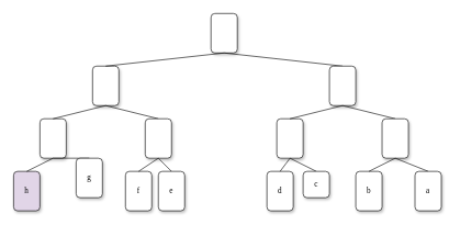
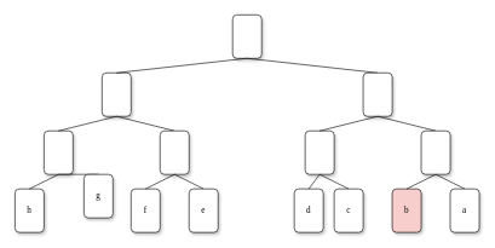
  <mxCell id="0" />
  <mxCell id="1" parent="0" />
  <mxCell id="2" value="" style="whiteSpace=wrap;html=1;rounded=1;shadow=1;labelBackgroundColor=none;strokeWidth=1;fontFamily=Verdana;fontSize=12;align=center;" vertex="1" parent="1"><mxGeometry x="320" y="20" width="40" height="60" as="geometry" /></mxCell>
  <mxCell id="3" value="" style="whiteSpace=wrap;html=1;rounded=1;shadow=1;labelBackgroundColor=none;strokeWidth=1;fontFamily=Verdana;fontSize=12;align=center;" vertex="1" parent="1"><mxGeometry x="140" y="100" width="40" height="60" as="geometry" /></mxCell>
  <mxCell id="4" value="" style="rounded=0;html=1;labelBackgroundColor=none;startArrow=none;startFill=0;startSize=5;endArrow=none;endFill=0;endSize=5;jettySize=auto;orthogonalLoop=1;strokeWidth=1;fontFamily=Verdana;fontSize=12;exitX=0.5;exitY=1;exitDx=0;exitDy=0;entryX=0.5;entryY=0;entryDx=0;entryDy=0;" edge="1" source="2" target="6" parent="1"><mxGeometry x="-0.3" y="13" relative="1" as="geometry"><mxPoint as="offset" /><mxPoint x="365" y="80" as="sourcePoint" /><mxPoint x="295" y="100" as="targetPoint" /></mxGeometry></mxCell>
  <mxCell id="5" value="&lt;br&gt;" style="rounded=0;html=1;labelBackgroundColor=none;startArrow=none;startFill=0;startSize=5;endArrow=none;endFill=0;endSize=5;jettySize=auto;orthogonalLoop=1;strokeWidth=1;fontFamily=Verdana;fontSize=12;exitX=0.5;exitY=1;exitDx=0;exitDy=0;entryX=0.5;entryY=0;entryDx=0;entryDy=0;" edge="1" source="2" target="3" parent="1"><mxGeometry x="-0.359" y="-11" relative="1" as="geometry"><mxPoint as="offset" /></mxGeometry></mxCell>
  <mxCell id="6" value="" style="whiteSpace=wrap;html=1;rounded=1;shadow=1;labelBackgroundColor=none;strokeWidth=1;fontFamily=Verdana;fontSize=12;align=center;" vertex="1" parent="1"><mxGeometry x="500" y="100" width="40" height="60" as="geometry" /></mxCell>
  <mxCell id="7" value="" style="whiteSpace=wrap;html=1;rounded=1;shadow=1;labelBackgroundColor=none;strokeWidth=1;fontFamily=Verdana;fontSize=12;align=center;" vertex="1" parent="1"><mxGeometry x="60" y="180" width="40" height="60" as="geometry" /></mxCell>
  <mxCell id="8" value="" style="rounded=0;html=1;labelBackgroundColor=none;startArrow=none;startFill=0;startSize=5;endArrow=none;endFill=0;endSize=5;jettySize=auto;orthogonalLoop=1;strokeWidth=1;fontFamily=Verdana;fontSize=12;entryX=0.5;entryY=0;entryDx=0;entryDy=0;" edge="1" target="10" parent="1"><mxGeometry x="-0.3" y="13" relative="1" as="geometry"><mxPoint as="offset" /><mxPoint x="160" y="160" as="sourcePoint" /><mxPoint x="115" y="180" as="targetPoint" /></mxGeometry></mxCell>
  <mxCell id="9" value="&lt;br&gt;" style="rounded=0;html=1;labelBackgroundColor=none;startArrow=none;startFill=0;startSize=5;endArrow=none;endFill=0;endSize=5;jettySize=auto;orthogonalLoop=1;strokeWidth=1;fontFamily=Verdana;fontSize=12;entryX=0.5;entryY=0;entryDx=0;entryDy=0;" edge="1" target="7" parent="1"><mxGeometry x="-0.359" y="-11" relative="1" as="geometry"><mxPoint as="offset" /><mxPoint x="160" y="160" as="sourcePoint" /></mxGeometry></mxCell>
  <mxCell id="10" value="" style="whiteSpace=wrap;html=1;rounded=1;shadow=1;labelBackgroundColor=none;strokeWidth=1;fontFamily=Verdana;fontSize=12;align=center;" vertex="1" parent="1"><mxGeometry x="220" y="180" width="40" height="60" as="geometry" /></mxCell>
- <mxCell id="11" value="h" style="whiteSpace=wrap;html=1;rounded=1;shadow=1;labelBackgroundColor=none;strokeWidth=1;fontFamily=Verdana;fontSize=12;align=center;fillColor=#e1d5e7;" vertex="1" parent="1"><mxGeometry x="20" y="260" width="40" height="60" as="geometry" /></mxCell>
+ <mxCell id="11" value="h" style="whiteSpace=wrap;html=1;rounded=1;shadow=1;labelBackgroundColor=none;strokeWidth=1;fontFamily=Verdana;fontSize=12;align=center;" vertex="1" parent="1"><mxGeometry x="20" y="260" width="40" height="60" as="geometry" /></mxCell>
  <mxCell id="12" value="" style="rounded=0;html=1;labelBackgroundColor=none;startArrow=none;startFill=0;startSize=5;endArrow=none;endFill=0;endSize=5;jettySize=auto;orthogonalLoop=1;strokeWidth=1;fontFamily=Verdana;fontSize=12;entryX=0.5;entryY=0;entryDx=0;entryDy=0;" edge="1" target="14" parent="1"><mxGeometry x="-0.3" y="13" relative="1" as="geometry"><mxPoint as="offset" /><mxPoint x="80" y="240" as="sourcePoint" /><mxPoint x="35" y="260" as="targetPoint" /></mxGeometry></mxCell>
  <mxCell id="13" value="&lt;br&gt;" style="rounded=0;html=1;labelBackgroundColor=none;startArrow=none;startFill=0;startSize=5;endArrow=none;endFill=0;endSize=5;jettySize=auto;orthogonalLoop=1;strokeWidth=1;fontFamily=Verdana;fontSize=12;entryX=0.5;entryY=0;entryDx=0;entryDy=0;" edge="1" target="11" parent="1"><mxGeometry x="-0.359" y="-11" relative="1" as="geometry"><mxPoint as="offset" /><mxPoint x="80" y="240" as="sourcePoint" /></mxGeometry></mxCell>
  <mxCell id="14" value="g" style="whiteSpace=wrap;html=1;rounded=1;shadow=1;labelBackgroundColor=none;strokeWidth=1;fontFamily=Verdana;fontSize=12;align=center;" vertex="1" parent="1"><mxGeometry x="115" y="240" width="40" height="60" as="geometry" /></mxCell>
- <mxCell id="15" value="f" style="whiteSpace=wrap;html=1;rounded=1;shadow=1;labelBackgroundColor=none;strokeWidth=1;fontFamily=Verdana;fontSize=12;align=center;" vertex="1" parent="1"><mxGeometry x="190" y="260" width="40" height="60" as="geometry" /></mxCell>
+ <mxCell id="15" value="f" style="whiteSpace=wrap;html=1;rounded=1;shadow=1;labelBackgroundColor=none;strokeWidth=1;fontFamily=Verdana;fontSize=12;align=center;" vertex="1" parent="1"><mxGeometry x="180" y="260" width="40" height="60" as="geometry" /></mxCell>
  <mxCell id="16" value="" style="rounded=0;html=1;labelBackgroundColor=none;startArrow=none;startFill=0;startSize=5;endArrow=none;endFill=0;endSize=5;jettySize=auto;orthogonalLoop=1;strokeWidth=1;fontFamily=Verdana;fontSize=12;entryX=0.5;entryY=0;entryDx=0;entryDy=0;" edge="1" target="18" parent="1"><mxGeometry x="-0.3" y="13" relative="1" as="geometry"><mxPoint as="offset" /><mxPoint x="240" y="240" as="sourcePoint" /><mxPoint x="195" y="260" as="targetPoint" /></mxGeometry></mxCell>
  <mxCell id="17" value="&lt;br&gt;" style="rounded=0;html=1;labelBackgroundColor=none;startArrow=none;startFill=0;startSize=5;endArrow=none;endFill=0;endSize=5;jettySize=auto;orthogonalLoop=1;strokeWidth=1;fontFamily=Verdana;fontSize=12;entryX=0.5;entryY=0;entryDx=0;entryDy=0;" edge="1" target="15" parent="1"><mxGeometry x="-0.359" y="-11" relative="1" as="geometry"><mxPoint as="offset" /><mxPoint x="240" y="240" as="sourcePoint" /></mxGeometry></mxCell>
- <mxCell id="18" value="e" style="whiteSpace=wrap;html=1;rounded=1;shadow=1;labelBackgroundColor=none;strokeWidth=1;fontFamily=Verdana;fontSize=12;align=center;" vertex="1" parent="1"><mxGeometry x="240" y="260" width="40" height="60" as="geometry" /></mxCell>
+ <mxCell id="18" value="e" style="whiteSpace=wrap;html=1;rounded=1;shadow=1;labelBackgroundColor=none;strokeWidth=1;fontFamily=Verdana;fontSize=12;align=center;" vertex="1" parent="1"><mxGeometry x="260" y="260" width="40" height="60" as="geometry" /></mxCell>
  <mxCell id="19" value="" style="whiteSpace=wrap;html=1;rounded=1;shadow=1;labelBackgroundColor=none;strokeWidth=1;fontFamily=Verdana;fontSize=12;align=center;" vertex="1" parent="1"><mxGeometry x="420" y="180" width="40" height="60" as="geometry" /></mxCell>
  <mxCell id="20" value="" style="rounded=0;html=1;labelBackgroundColor=none;startArrow=none;startFill=0;startSize=5;endArrow=none;endFill=0;endSize=5;jettySize=auto;orthogonalLoop=1;strokeWidth=1;fontFamily=Verdana;fontSize=12;entryX=0.5;entryY=0;entryDx=0;entryDy=0;" edge="1" target="22" parent="1"><mxGeometry x="-0.3" y="13" relative="1" as="geometry"><mxPoint as="offset" /><mxPoint x="520" y="160" as="sourcePoint" /><mxPoint x="475" y="180" as="targetPoint" /></mxGeometry></mxCell>
  <mxCell id="21" value="&lt;br&gt;" style="rounded=0;html=1;labelBackgroundColor=none;startArrow=none;startFill=0;startSize=5;endArrow=none;endFill=0;endSize=5;jettySize=auto;orthogonalLoop=1;strokeWidth=1;fontFamily=Verdana;fontSize=12;entryX=0.5;entryY=0;entryDx=0;entryDy=0;" edge="1" target="19" parent="1"><mxGeometry x="-0.359" y="-11" relative="1" as="geometry"><mxPoint as="offset" /><mxPoint x="520" y="160" as="sourcePoint" /></mxGeometry></mxCell>
  <mxCell id="22" value="" style="whiteSpace=wrap;html=1;rounded=1;shadow=1;labelBackgroundColor=none;strokeWidth=1;fontFamily=Verdana;fontSize=12;align=center;" vertex="1" parent="1"><mxGeometry x="580" y="180" width="40" height="60" as="geometry" /></mxCell>
  <mxCell id="23" value="d" style="whiteSpace=wrap;html=1;rounded=1;shadow=1;labelBackgroundColor=none;strokeWidth=1;fontFamily=Verdana;fontSize=12;align=center;" vertex="1" parent="1"><mxGeometry x="405" y="260" width="40" height="60" as="geometry" /></mxCell>
  <mxCell id="24" value="" style="rounded=0;html=1;labelBackgroundColor=none;startArrow=none;startFill=0;startSize=5;endArrow=none;endFill=0;endSize=5;jettySize=auto;orthogonalLoop=1;strokeWidth=1;fontFamily=Verdana;fontSize=12;entryX=0.5;entryY=0;entryDx=0;entryDy=0;" edge="1" target="26" parent="1"><mxGeometry x="-0.3" y="13" relative="1" as="geometry"><mxPoint as="offset" /><mxPoint x="440" y="240" as="sourcePoint" /><mxPoint x="395" y="260" as="targetPoint" /></mxGeometry></mxCell>
  <mxCell id="25" value="&lt;br&gt;" style="rounded=0;html=1;labelBackgroundColor=none;startArrow=none;startFill=0;startSize=5;endArrow=none;endFill=0;endSize=5;jettySize=auto;orthogonalLoop=1;strokeWidth=1;fontFamily=Verdana;fontSize=12;entryX=0.5;entryY=0;entryDx=0;entryDy=0;" edge="1" target="23" parent="1"><mxGeometry x="-0.359" y="-11" relative="1" as="geometry"><mxPoint as="offset" /><mxPoint x="440" y="240" as="sourcePoint" /></mxGeometry></mxCell>
- <mxCell id="26" value="c" style="whiteSpace=wrap;html=1;rounded=1;shadow=1;labelBackgroundColor=none;strokeWidth=1;fontFamily=Verdana;fontSize=12;align=center;" vertex="1" parent="1"><mxGeometry x="460" y="260" width="40" height="40" as="geometry" /></mxCell>
- <mxCell id="27" value="b" style="whiteSpace=wrap;html=1;rounded=1;shadow=1;labelBackgroundColor=none;strokeWidth=1;fontFamily=Verdana;fontSize=12;align=center;" vertex="1" parent="1"><mxGeometry x="540" y="260" width="40" height="60" as="geometry" /></mxCell>
+ <mxCell id="26" value="c" style="whiteSpace=wrap;html=1;rounded=1;shadow=1;labelBackgroundColor=none;strokeWidth=1;fontFamily=Verdana;fontSize=12;align=center;" vertex="1" parent="1"><mxGeometry x="460" y="260" width="40" height="60" as="geometry" /></mxCell>
+ <mxCell id="27" value="b" style="whiteSpace=wrap;html=1;rounded=1;shadow=1;labelBackgroundColor=none;strokeWidth=1;fontFamily=Verdana;fontSize=12;align=center;fillColor=#f8cecc;" vertex="1" parent="1"><mxGeometry x="540" y="260" width="40" height="60" as="geometry" /></mxCell>
  <mxCell id="28" value="" style="rounded=0;html=1;labelBackgroundColor=none;startArrow=none;startFill=0;startSize=5;endArrow=none;endFill=0;endSize=5;jettySize=auto;orthogonalLoop=1;strokeWidth=1;fontFamily=Verdana;fontSize=12;entryX=0.5;entryY=0;entryDx=0;entryDy=0;" edge="1" target="30" parent="1"><mxGeometry x="-0.3" y="13" relative="1" as="geometry"><mxPoint as="offset" /><mxPoint x="600" y="240" as="sourcePoint" /><mxPoint x="555" y="260" as="targetPoint" /></mxGeometry></mxCell>
  <mxCell id="29" value="&lt;br&gt;" style="rounded=0;html=1;labelBackgroundColor=none;startArrow=none;startFill=0;startSize=5;endArrow=none;endFill=0;endSize=5;jettySize=auto;orthogonalLoop=1;strokeWidth=1;fontFamily=Verdana;fontSize=12;entryX=0.5;entryY=0;entryDx=0;entryDy=0;" edge="1" target="27" parent="1"><mxGeometry x="-0.359" y="-11" relative="1" as="geometry"><mxPoint as="offset" /><mxPoint x="600" y="240" as="sourcePoint" /></mxGeometry></mxCell>
- <mxCell id="30" value="a" style="whiteSpace=wrap;html=1;rounded=1;shadow=1;labelBackgroundColor=none;strokeWidth=1;fontFamily=Verdana;fontSize=12;align=center;" vertex="1" parent="1"><mxGeometry x="630" y="260" width="40" height="60" as="geometry" /></mxCell>
+ <mxCell id="30" value="a" style="whiteSpace=wrap;html=1;rounded=1;shadow=1;labelBackgroundColor=none;strokeWidth=1;fontFamily=Verdana;fontSize=12;align=center;" vertex="1" parent="1"><mxGeometry x="620" y="260" width="40" height="60" as="geometry" /></mxCell>
